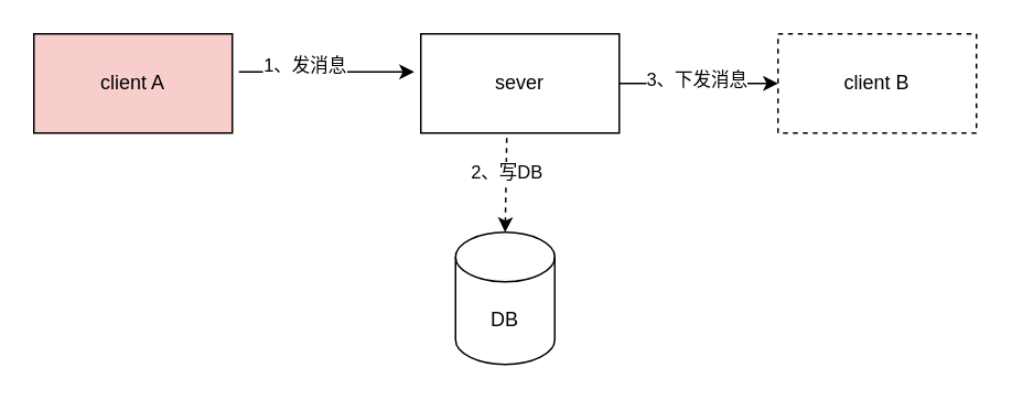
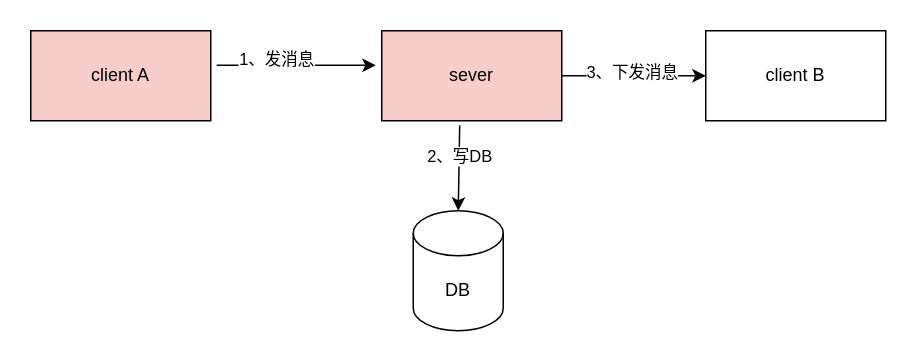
  <mxCell id="0" />
  <mxCell id="1" parent="0" />
  <mxCell id="2" value="client A" style="rounded=0;whiteSpace=wrap;html=1;fillColor=#f8cecc;" vertex="1" parent="1"><mxGeometry x="20" y="20" width="120" height="60" as="geometry" /></mxCell>
- <mxCell id="3" value="sever" style="rounded=0;whiteSpace=wrap;html=1;" vertex="1" parent="1"><mxGeometry x="254" y="20" width="120" height="60" as="geometry" /></mxCell>
+ <mxCell id="3" value="sever" style="rounded=0;whiteSpace=wrap;html=1;fillColor=#f8cecc;" vertex="1" parent="1"><mxGeometry x="254" y="20" width="120" height="60" as="geometry" /></mxCell>
  <mxCell id="4" value="DB" style="shape=cylinder3;whiteSpace=wrap;html=1;boundedLbl=1;backgroundOutline=1;size=15;" vertex="1" parent="1"><mxGeometry x="275" y="140" width="60" height="80" as="geometry" /></mxCell>
  <mxCell id="5" value="" style="endArrow=classic;html=1;exitX=1.033;exitY=0.383;exitDx=0;exitDy=0;exitPerimeter=0;" edge="1" parent="1" source="2"><mxGeometry width="50" height="50" relative="1" as="geometry"><mxPoint x="290" y="230" as="sourcePoint" /><mxPoint x="250" y="43" as="targetPoint" /></mxGeometry></mxCell>
  <mxCell id="6" value="1、发消息" style="edgeLabel;html=1;align=center;verticalAlign=middle;resizable=0;points=[];" vertex="1" connectable="0" parent="5"><mxGeometry x="-0.245" y="4" relative="1" as="geometry"><mxPoint as="offset" /></mxGeometry></mxCell>
- <mxCell id="7" value="client B" style="rounded=0;whiteSpace=wrap;html=1;dashed=1;" vertex="1" parent="1"><mxGeometry x="470" y="20" width="120" height="60" as="geometry" /></mxCell>
- <mxCell id="8" value="" style="endArrow=classic;html=1;exitX=0.433;exitY=1.05;exitDx=0;exitDy=0;exitPerimeter=0;entryX=0.5;entryY=0;entryDx=0;entryDy=0;entryPerimeter=0;dashed=1;" edge="1" parent="1" source="3" target="4"><mxGeometry width="50" height="50" relative="1" as="geometry"><mxPoint x="290" y="240" as="sourcePoint" /><mxPoint x="340" y="190" as="targetPoint" /></mxGeometry></mxCell>
+ <mxCell id="7" value="client B" style="rounded=0;whiteSpace=wrap;html=1;" vertex="1" parent="1"><mxGeometry x="470" y="20" width="120" height="60" as="geometry" /></mxCell>
+ <mxCell id="8" value="" style="endArrow=classic;html=1;exitX=0.433;exitY=1.05;exitDx=0;exitDy=0;exitPerimeter=0;entryX=0.5;entryY=0;entryDx=0;entryDy=0;entryPerimeter=0;" edge="1" parent="1" source="3" target="4"><mxGeometry width="50" height="50" relative="1" as="geometry"><mxPoint x="290" y="240" as="sourcePoint" /><mxPoint x="340" y="190" as="targetPoint" /></mxGeometry></mxCell>
  <mxCell id="9" value="2、写DB" style="edgeLabel;html=1;align=center;verticalAlign=middle;resizable=0;points=[];" vertex="1" connectable="0" parent="8"><mxGeometry x="-0.263" relative="1" as="geometry"><mxPoint as="offset" /></mxGeometry></mxCell>
  <mxCell id="10" value="" style="endArrow=classic;html=1;exitX=1;exitY=0.5;exitDx=0;exitDy=0;entryX=0;entryY=0.5;entryDx=0;entryDy=0;" edge="1" parent="1" source="3" target="7"><mxGeometry width="50" height="50" relative="1" as="geometry"><mxPoint x="290" y="250" as="sourcePoint" /><mxPoint x="340" y="200" as="targetPoint" /></mxGeometry></mxCell>
  <mxCell id="11" value="3、下发消息" style="edgeLabel;html=1;align=center;verticalAlign=middle;resizable=0;points=[];" vertex="1" connectable="0" parent="10"><mxGeometry x="-0.042" y="3" relative="1" as="geometry"><mxPoint as="offset" /></mxGeometry></mxCell>
